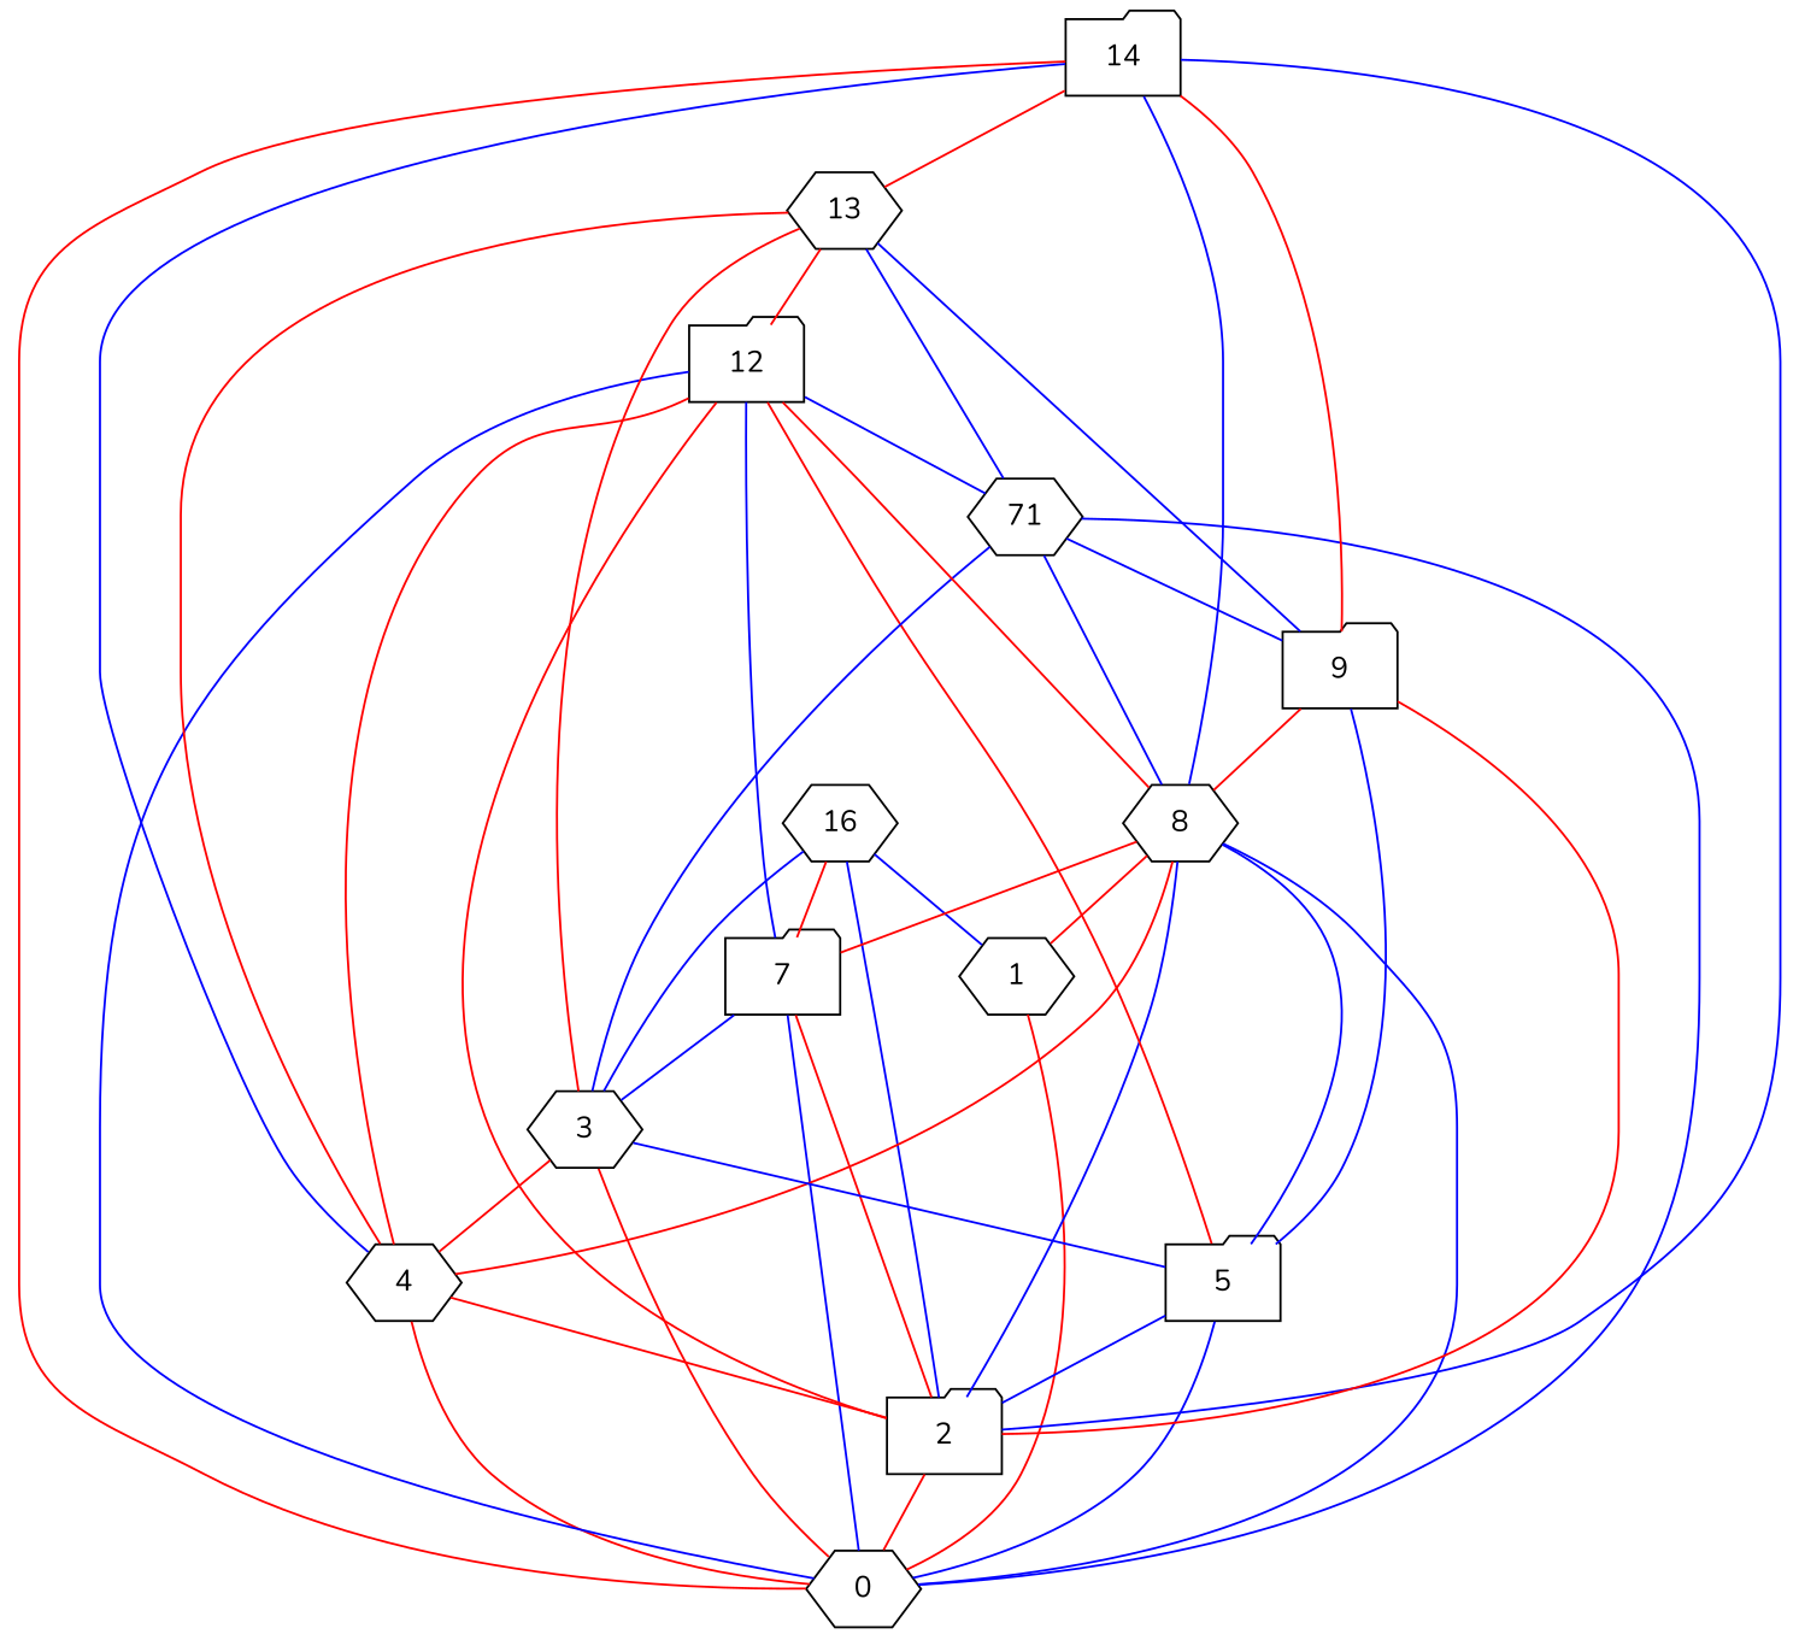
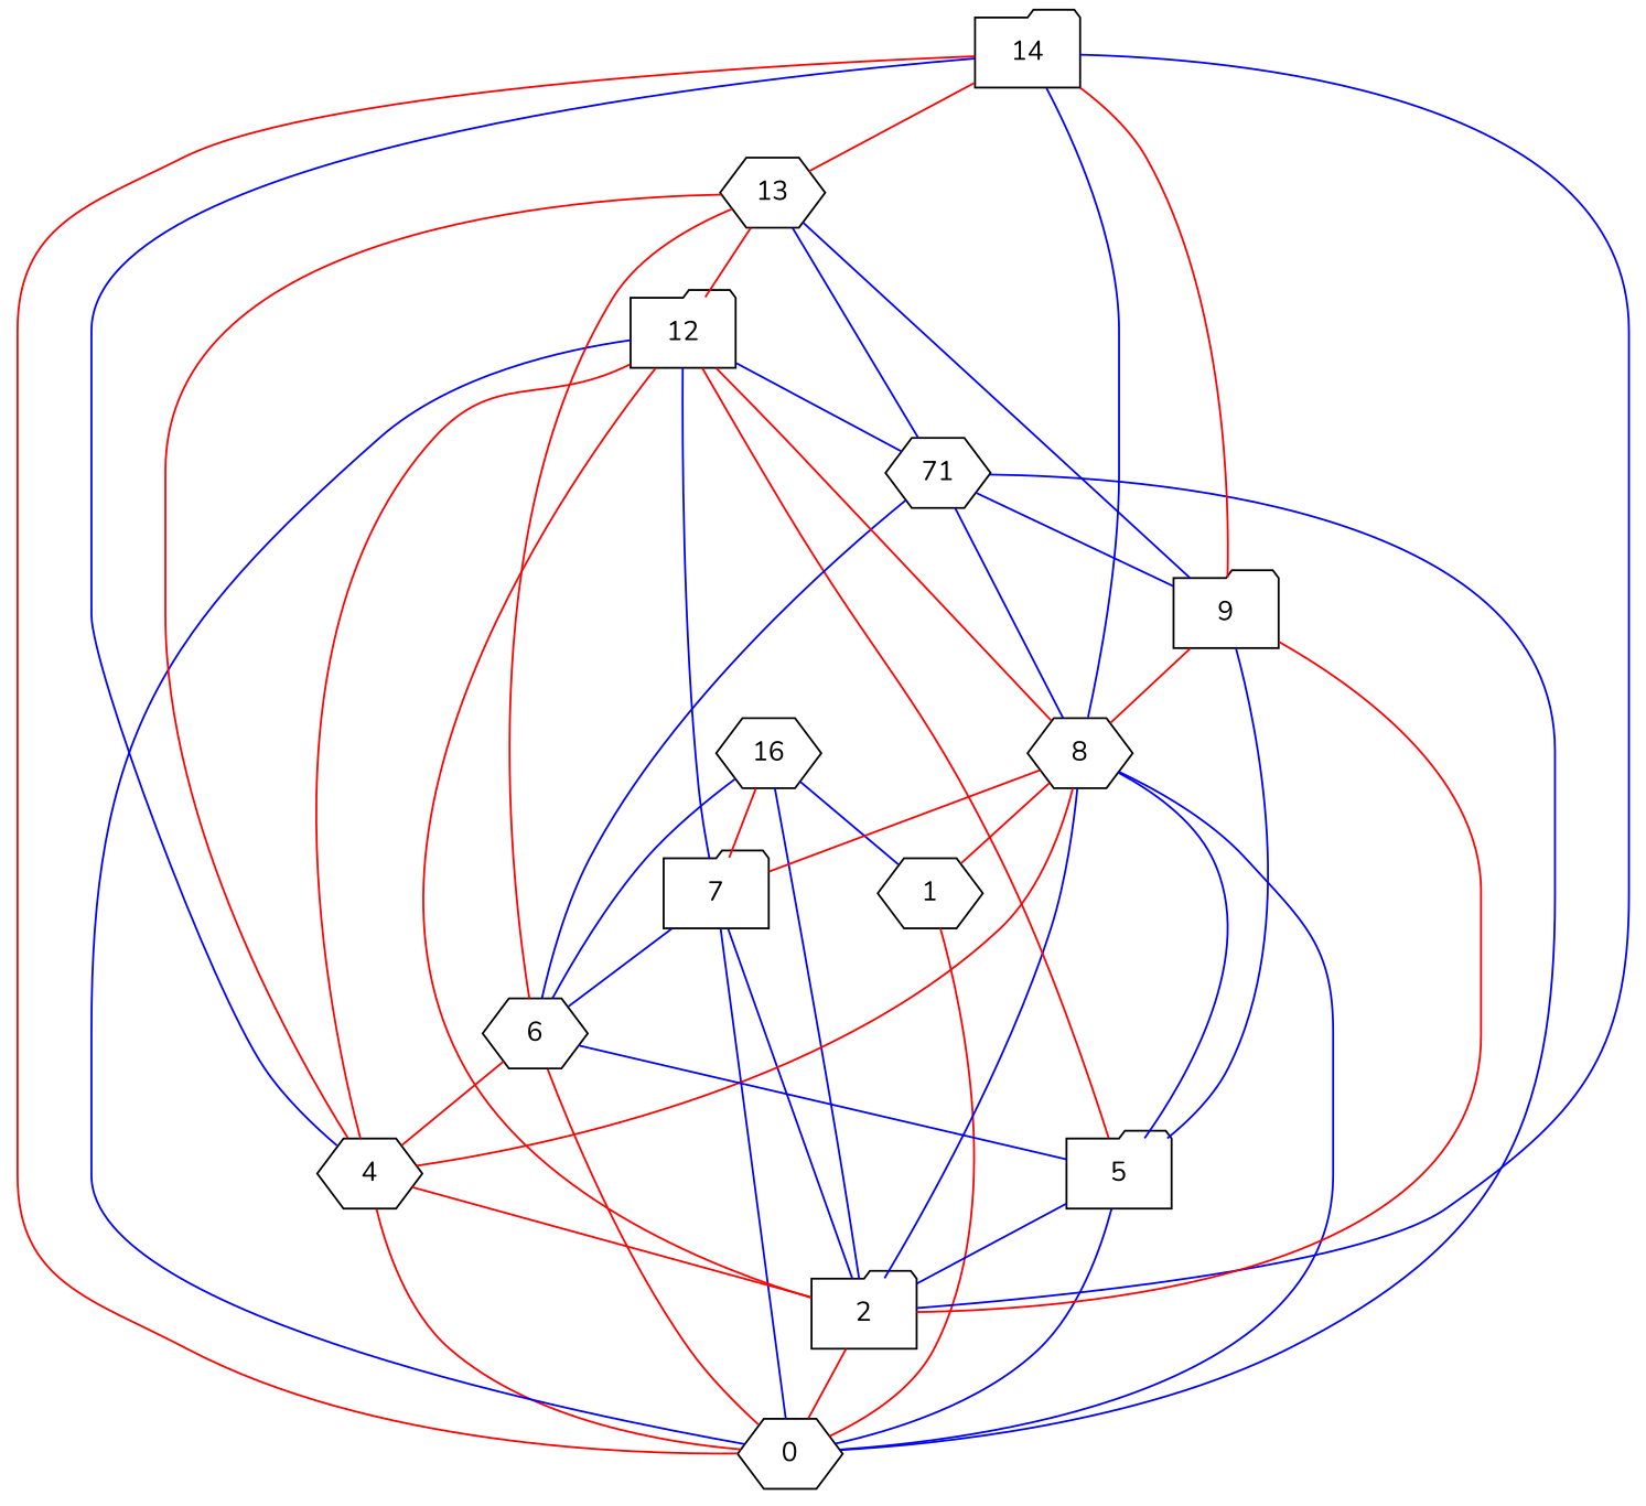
  digraph {
    fontname=Nunito
    rankdir=BT
    node [fontname=Nunito shape=hexagon]
    edge [arrowhead=both color=blue fontname=Nunito]
    0
    1
    2 [shape=folder]
    4
    5 [shape=folder]
-   6 [label=3]
+   6
    7 [shape=folder]
    8
    n9 [label=71]
    12 [shape=folder]
    14 [shape=folder]
    n12 [label=16]
    9 [shape=folder]
    13
    0 -> 1 [color=red]
    0 -> 2 [color=red]
    0 -> 4 [color=red]
    0 -> 5
    0 -> 6 [color=red]
    0 -> 7
    0 -> 8
    0 -> n9
    0 -> 12
    0 -> 14 [color=red]
    1 -> 8 [color=red]
    1 -> n12
    2 -> 4 [color=red]
    2 -> 5
-   2 -> 7 [color=red]
+   2 -> 7
    2 -> 8
    2 -> 12 [color=red]
    2 -> 14
    2 -> n12
    2 -> 9 [color=red]
    4 -> 6 [color=red]
    4 -> 8 [color=red]
    4 -> 12 [color=red]
    4 -> 14
    4 -> 13 [color=red]
    5 -> 6
    5 -> 8
    5 -> 12 [color=red]
    5 -> 9
    6 -> 7
    6 -> n9
    6 -> n12
    6 -> 13 [color=red]
    7 -> 8 [color=red]
    7 -> 12
    7 -> n12 [color=red]
    8 -> n9
    8 -> 12 [color=red]
    8 -> 14
    8 -> 9 [color=red]
    n9 -> 12
    n9 -> 13
    12 -> 13 [color=red]
    9 -> n9
    9 -> 14 [color=red]
    9 -> 13
    13 -> 14 [color=red]
  }
